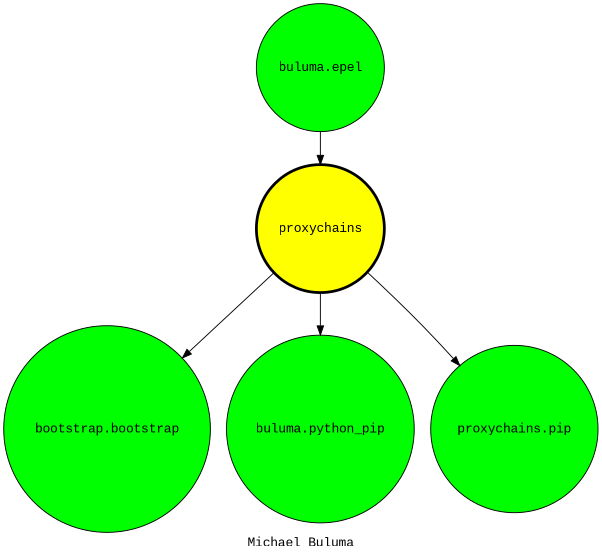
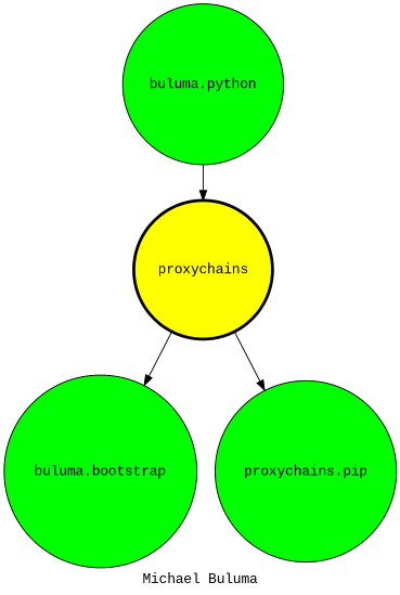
  digraph {
    fontname="Liberation Mono"
    label="Michael Buluma"
    node [fillcolor=green fontname="Liberation Mono" shape=circle style=filled]
    edge [fontname="Liberation Mono"]
    proxychains [fillcolor=yellow penwidth=3]
-   "buluma.bootstrap" [label="bootstrap.bootstrap"]
-   "buluma.python_pip"
+   "buluma.bootstrap"
    n4 [label="proxychains.pip"]
-   "buluma.epel"
+   "buluma.epel" [label="buluma.python"]
    proxychains -> "buluma.bootstrap"
-   proxychains -> "buluma.python_pip"
    proxychains -> n4
    "buluma.epel" -> proxychains
  }
